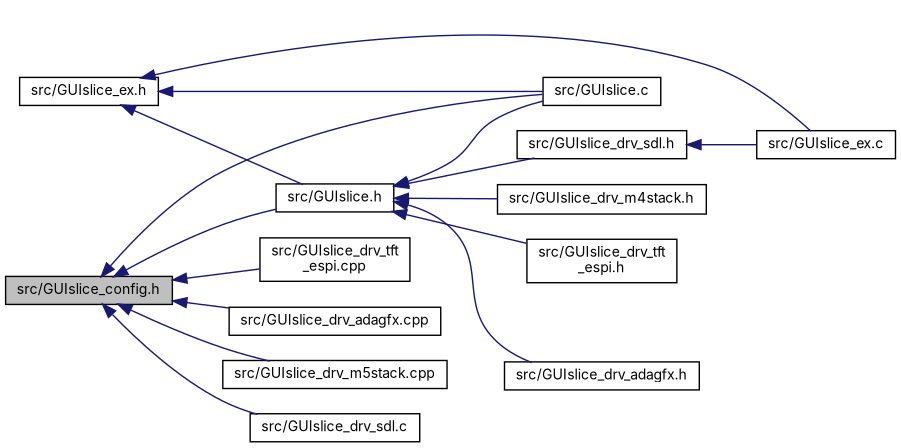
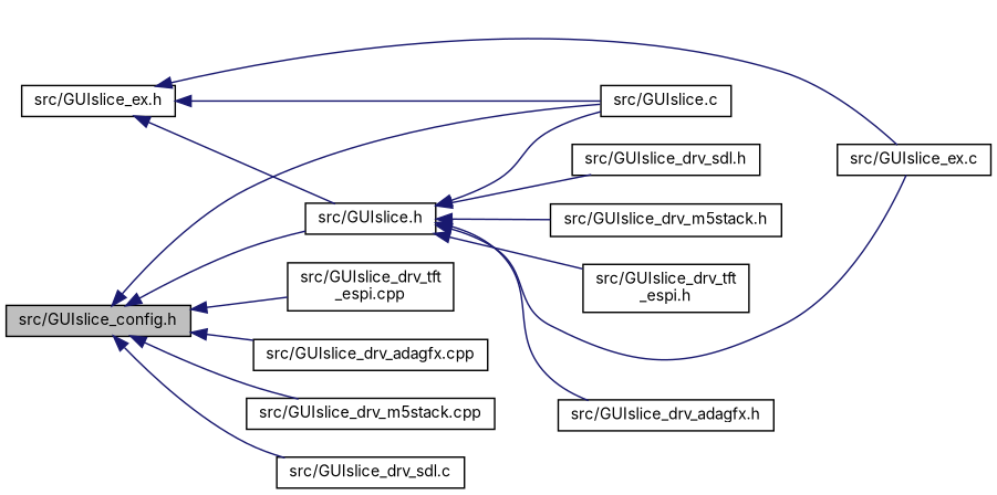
  digraph {
    fontname=Inter
    rankdir=LR
    node [color=black fillcolor=white fontname=Inter fontsize=10 shape=record style=filled]
    edge [color=midnightblue dir=back fontname=Inter fontsize=10 labelfontname=Helvetica labelfontsize=10 style=solid]
    n1 [fillcolor=grey75 fontcolor=black height=0.2 label="src/GUIslice_config.h" width=0.4]
    n2 [height=0.2 label="src/GUIslice.c" width=0.4]
    n3 [height=0.2 label="src/GUIslice.h" width=0.4]
    n4 [height=0.2 label="src/GUIslice_drv_adagfx.cpp" width=0.4]
    n5 [height=0.2 label="src/GUIslice_drv_m5stack.cpp" width=0.4]
    n6 [height=0.2 label="src/GUIslice_drv_sdl.c" width=0.4]
    n7 [height=0.2 label="src/GUIslice_drv_tft\l_espi.cpp" width=0.4]
    n8 [height=0.2 label="src/GUIslice_ex.c" width=0.4]
    n9 [height=0.2 label="src/GUIslice_drv_adagfx.h" width=0.4]
-   n10 [height=0.2 label="src/GUIslice_drv_m4stack.h" width=0.4]
+   n10 [height=0.2 label="src/GUIslice_drv_m5stack.h" width=0.4]
    n11 [height=0.2 label="src/GUIslice_drv_sdl.h" width=0.4]
    n12 [height=0.2 label="src/GUIslice_drv_tft\l_espi.h" width=0.4]
    n13 [height=0.2 label="src/GUIslice_ex.h" width=0.4]
    n1 -> n2
    n1 -> n3
    n1 -> n4
    n1 -> n5
    n1 -> n6
    n1 -> n7
    n3 -> n2
-   n11 -> n8
+   n3 -> n8
    n3 -> n9
    n3 -> n10
    n3 -> n11
    n3 -> n12
    n13 -> n2
    n13 -> n3
    n13 -> n8
  }
